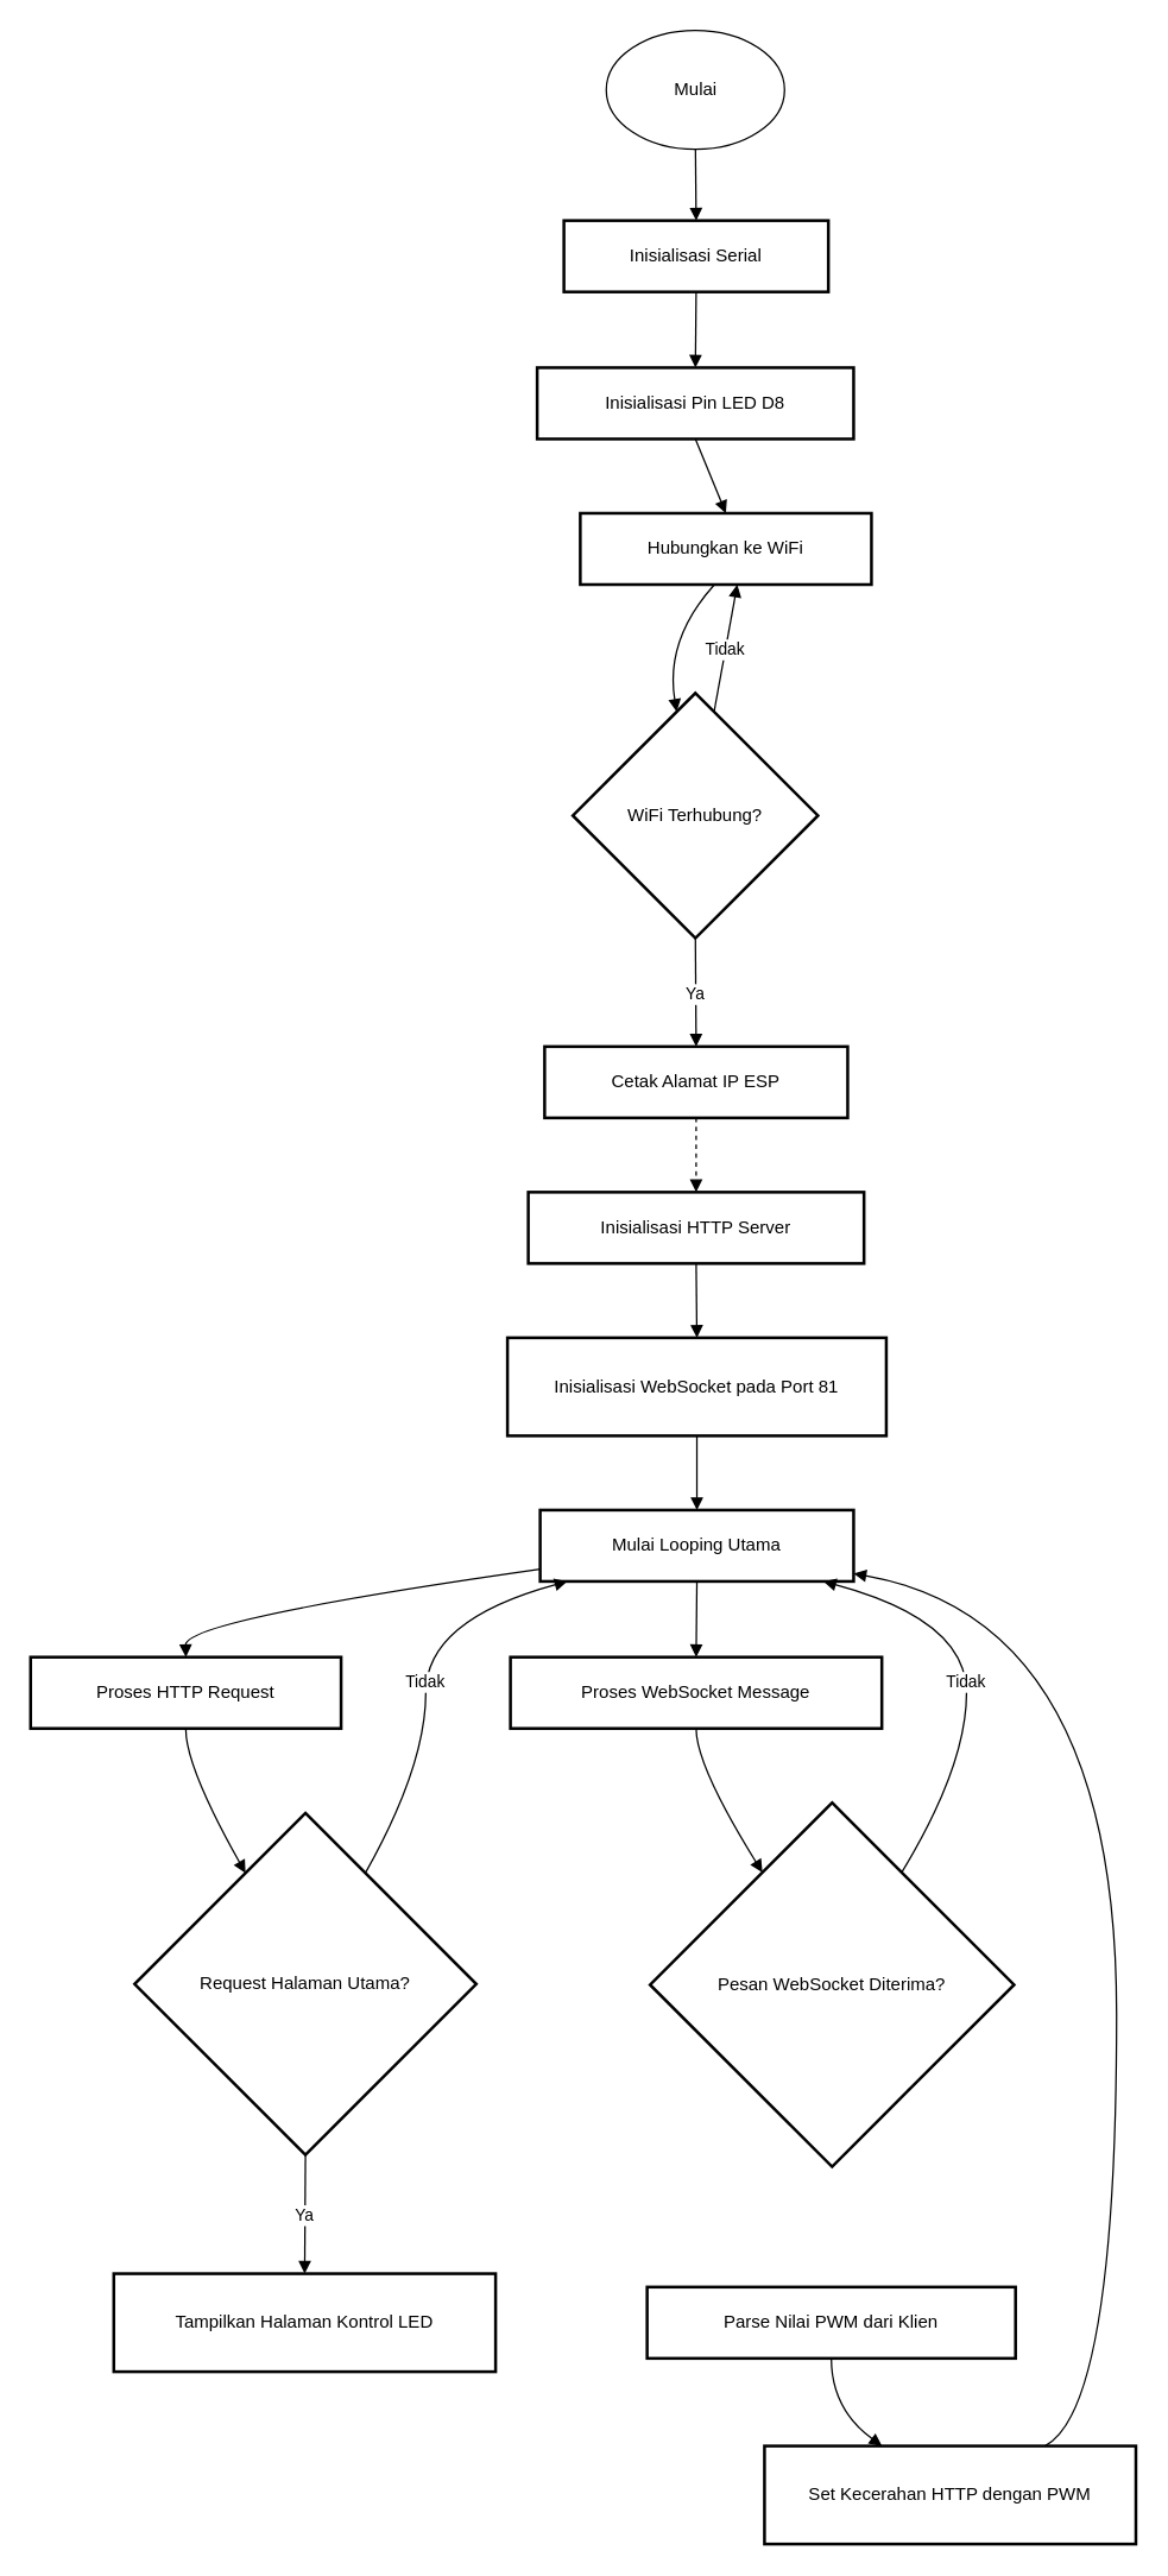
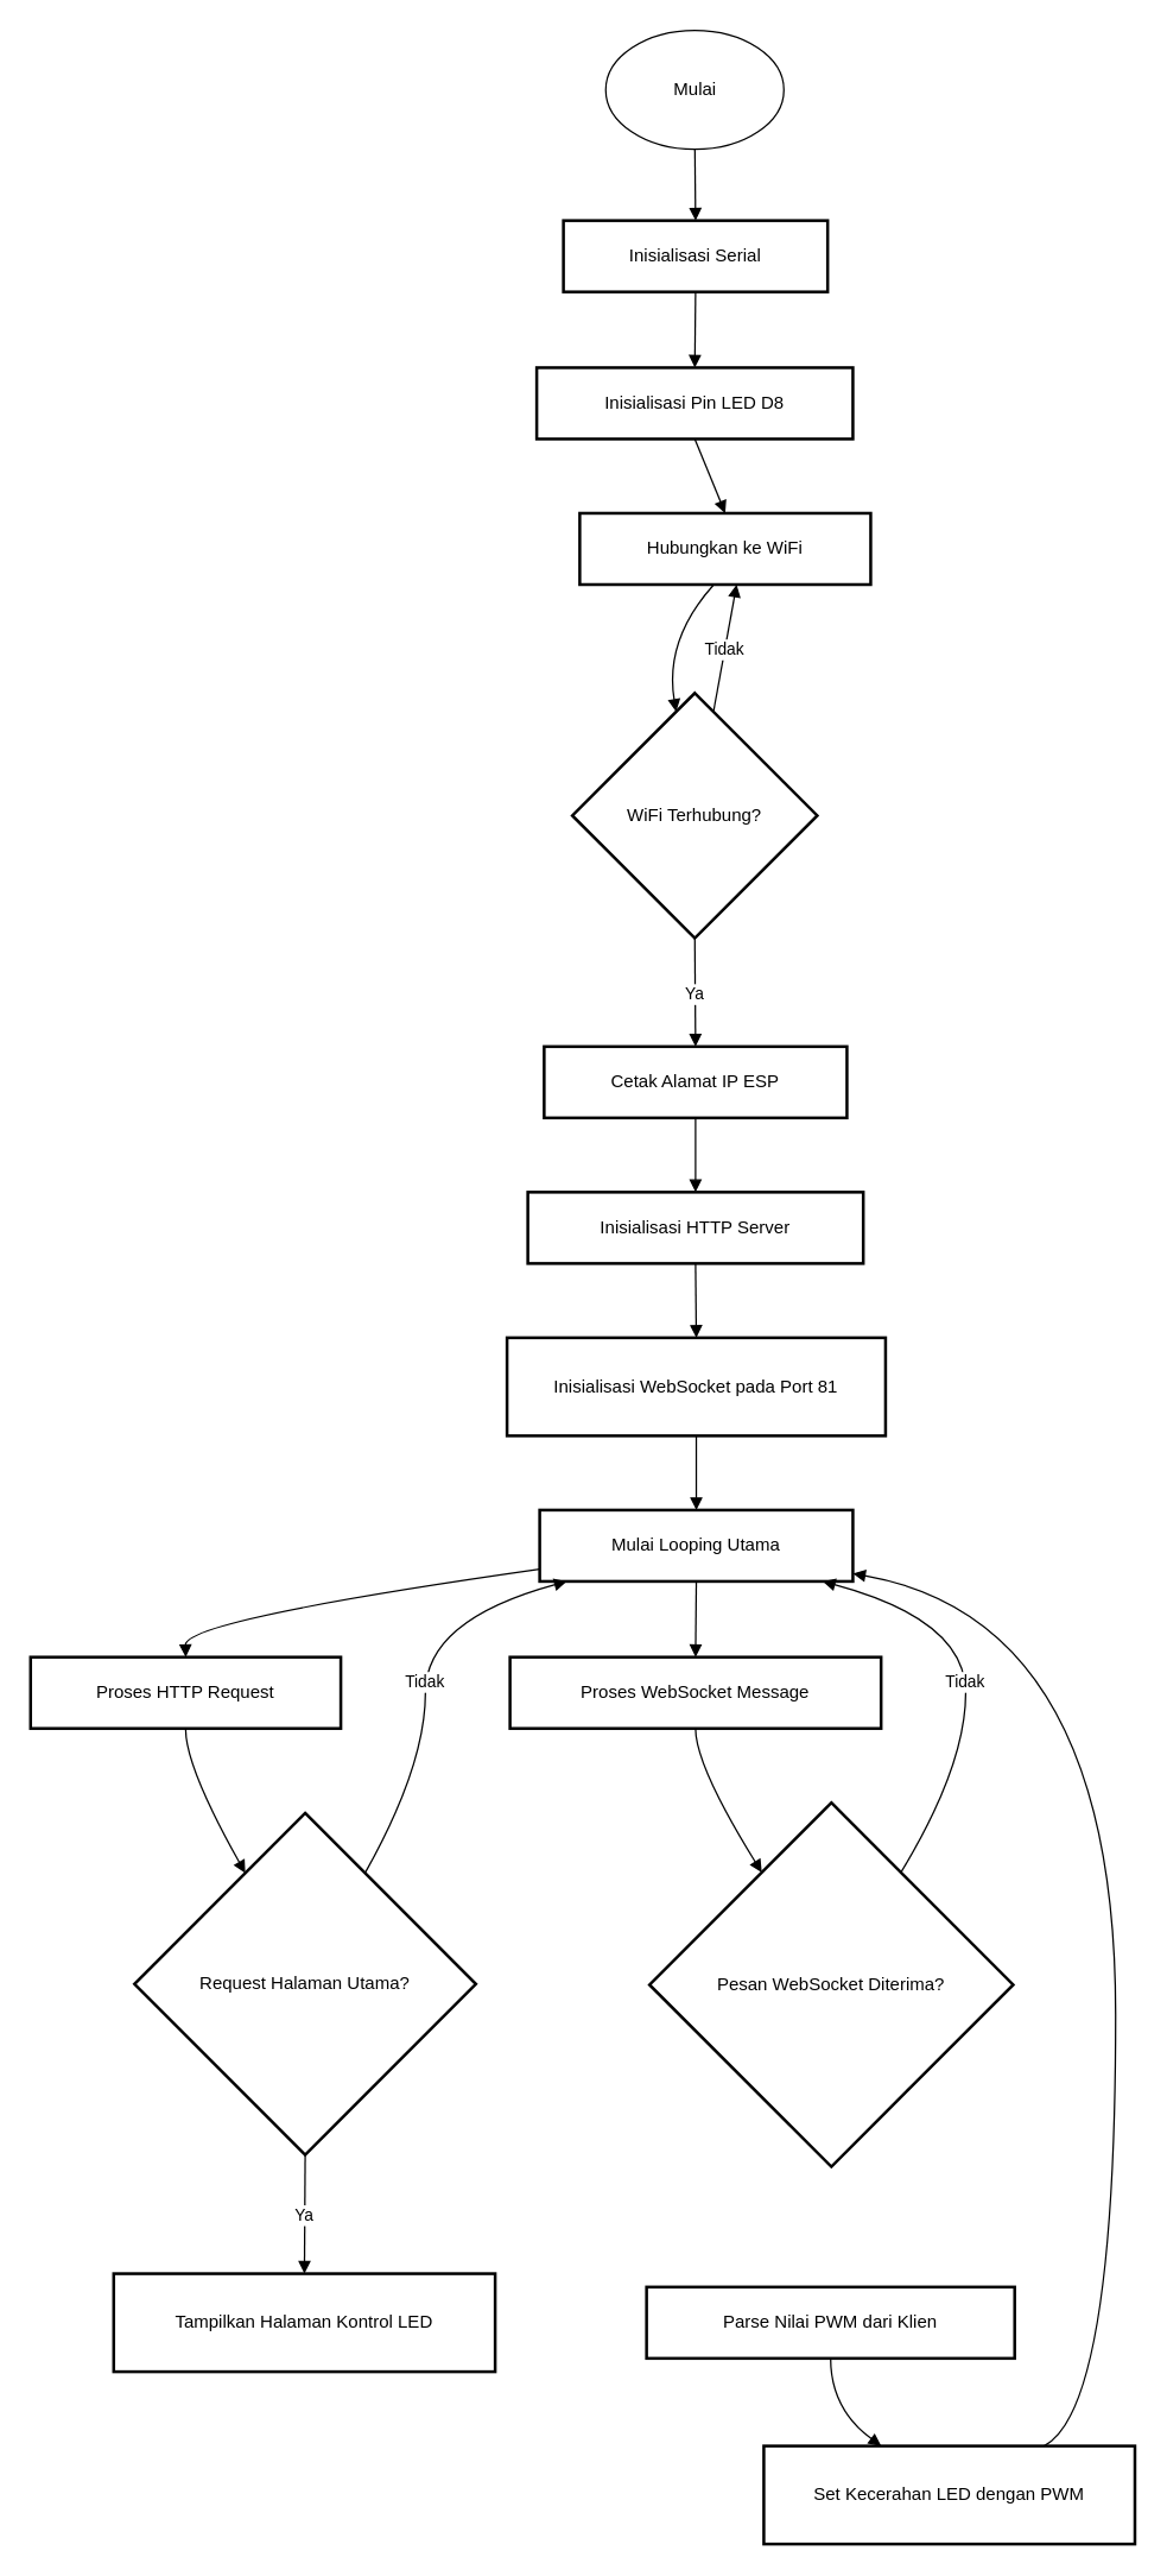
  <mxCell id="0" />
  <mxCell id="1" parent="0" />
  <mxCell id="2" value="Inisialisasi Serial" style="whiteSpace=wrap;strokeWidth=2;" vertex="1" parent="1"><mxGeometry x="379" y="148" width="178" height="48" as="geometry" /></mxCell>
  <mxCell id="3" value="Inisialisasi Pin LED D8" style="whiteSpace=wrap;strokeWidth=2;" vertex="1" parent="1"><mxGeometry x="361" y="247" width="213" height="48" as="geometry" /></mxCell>
  <mxCell id="4" value="Hubungkan ke WiFi" style="whiteSpace=wrap;strokeWidth=2;" vertex="1" parent="1"><mxGeometry x="390" y="345" width="196" height="48" as="geometry" /></mxCell>
  <mxCell id="5" value="WiFi Terhubung?" style="rhombus;strokeWidth=2;whiteSpace=wrap;" vertex="1" parent="1"><mxGeometry x="385" y="466" width="165" height="165" as="geometry" /></mxCell>
  <mxCell id="6" value="Cetak Alamat IP ESP" style="whiteSpace=wrap;strokeWidth=2;" vertex="1" parent="1"><mxGeometry x="366" y="704" width="204" height="48" as="geometry" /></mxCell>
  <mxCell id="7" value="Inisialisasi HTTP Server" style="whiteSpace=wrap;strokeWidth=2;" vertex="1" parent="1"><mxGeometry x="355" y="802" width="226" height="48" as="geometry" /></mxCell>
  <mxCell id="8" value="Inisialisasi WebSocket pada Port 81" style="whiteSpace=wrap;strokeWidth=2;" vertex="1" parent="1"><mxGeometry x="341" y="900" width="255" height="66" as="geometry" /></mxCell>
  <mxCell id="9" value="Mulai Looping Utama" style="whiteSpace=wrap;strokeWidth=2;" vertex="1" parent="1"><mxGeometry x="363" y="1016" width="211" height="48" as="geometry" /></mxCell>
  <mxCell id="10" value="Proses HTTP Request" style="whiteSpace=wrap;strokeWidth=2;" vertex="1" parent="1"><mxGeometry x="20" y="1115" width="209" height="48" as="geometry" /></mxCell>
  <mxCell id="11" value="Proses WebSocket Message" style="whiteSpace=wrap;strokeWidth=2;" vertex="1" parent="1"><mxGeometry x="343" y="1115" width="250" height="48" as="geometry" /></mxCell>
  <mxCell id="12" value="Request Halaman Utama?" style="rhombus;strokeWidth=2;whiteSpace=wrap;" vertex="1" parent="1"><mxGeometry x="90" y="1220" width="230" height="230" as="geometry" /></mxCell>
  <mxCell id="13" value="Tampilkan Halaman Kontrol LED" style="whiteSpace=wrap;strokeWidth=2;" vertex="1" parent="1"><mxGeometry x="76" y="1530" width="257" height="66" as="geometry" /></mxCell>
  <mxCell id="14" value="Pesan WebSocket Diterima?" style="rhombus;strokeWidth=2;whiteSpace=wrap;" vertex="1" parent="1"><mxGeometry x="437" y="1213" width="245" height="245" as="geometry" /></mxCell>
  <mxCell id="15" value="Parse Nilai PWM dari Klien" style="whiteSpace=wrap;strokeWidth=2;" vertex="1" parent="1"><mxGeometry x="435" y="1539" width="248" height="48" as="geometry" /></mxCell>
- <mxCell id="16" value="Set Kecerahan HTTP dengan PWM" style="whiteSpace=wrap;strokeWidth=2;" vertex="1" parent="1"><mxGeometry x="514" y="1646" width="250" height="66" as="geometry" /></mxCell>
+ <mxCell id="16" value="Set Kecerahan LED dengan PWM" style="whiteSpace=wrap;strokeWidth=2;" vertex="1" parent="1"><mxGeometry x="514" y="1646" width="250" height="66" as="geometry" /></mxCell>
  <mxCell id="17" value="" style="curved=1;startArrow=none;endArrow=block;exitX=0.49;exitY=1.01;entryX=0.5;entryY=0.01;rounded=0;" edge="1" parent="1" target="2"><mxGeometry relative="1" as="geometry"><Array as="points" /><mxPoint x="467.529" y="98" as="sourcePoint" /></mxGeometry></mxCell>
  <mxCell id="18" value="" style="curved=1;startArrow=none;endArrow=block;exitX=0.5;exitY=1.02;entryX=0.5;entryY=0;rounded=0;" edge="1" parent="1" source="2" target="3"><mxGeometry relative="1" as="geometry"><Array as="points" /></mxGeometry></mxCell>
  <mxCell id="19" value="" style="curved=1;startArrow=none;endArrow=block;exitX=0.5;exitY=1;entryX=0.5;entryY=0;rounded=0;" edge="1" parent="1" source="3" target="4"><mxGeometry relative="1" as="geometry"><Array as="points" /></mxGeometry></mxCell>
  <mxCell id="20" value="" style="curved=1;startArrow=none;endArrow=block;exitX=0.46;exitY=1.01;entryX=0.41;entryY=0;rounded=0;" edge="1" parent="1" source="4" target="5"><mxGeometry relative="1" as="geometry"><Array as="points"><mxPoint x="447" y="430" /></Array></mxGeometry></mxCell>
  <mxCell id="21" value="Tidak" style="curved=1;startArrow=none;endArrow=block;exitX=0.59;exitY=0;entryX=0.54;entryY=1.01;rounded=0;" edge="1" parent="1" source="5" target="4"><mxGeometry relative="1" as="geometry"><Array as="points"><mxPoint x="489" y="430" /></Array></mxGeometry></mxCell>
  <mxCell id="22" value="Ya" style="curved=1;startArrow=none;endArrow=block;exitX=0.5;exitY=1;entryX=0.5;entryY=-0.01;rounded=0;" edge="1" parent="1" source="5" target="6"><mxGeometry relative="1" as="geometry"><Array as="points" /></mxGeometry></mxCell>
- <mxCell id="23" value="" style="curved=1;startArrow=none;endArrow=block;exitX=0.5;exitY=1;entryX=0.5;entryY=0;rounded=0;dashed=1;" edge="1" parent="1" source="6" target="7"><mxGeometry relative="1" as="geometry"><Array as="points" /></mxGeometry></mxCell>
+ <mxCell id="23" value="" style="curved=1;startArrow=none;endArrow=block;exitX=0.5;exitY=1;entryX=0.5;entryY=0;rounded=0;" edge="1" parent="1" source="6" target="7"><mxGeometry relative="1" as="geometry"><Array as="points" /></mxGeometry></mxCell>
  <mxCell id="24" value="" style="curved=1;startArrow=none;endArrow=block;exitX=0.5;exitY=1.01;entryX=0.5;entryY=0.01;rounded=0;" edge="1" parent="1" source="7" target="8"><mxGeometry relative="1" as="geometry"><Array as="points" /></mxGeometry></mxCell>
  <mxCell id="25" value="" style="curved=1;startArrow=none;endArrow=block;exitX=0.5;exitY=1.01;entryX=0.5;entryY=0.01;rounded=0;" edge="1" parent="1" source="8" target="9"><mxGeometry relative="1" as="geometry"><Array as="points" /></mxGeometry></mxCell>
  <mxCell id="26" value="" style="curved=1;startArrow=none;endArrow=block;exitX=0;exitY=0.83;entryX=0.5;entryY=0;rounded=0;" edge="1" parent="1" source="9" target="10"><mxGeometry relative="1" as="geometry"><Array as="points"><mxPoint x="124" y="1090" /></Array></mxGeometry></mxCell>
  <mxCell id="27" value="" style="curved=1;startArrow=none;endArrow=block;exitX=0.5;exitY=1.02;entryX=0.5;entryY=0;rounded=0;" edge="1" parent="1" source="9" target="11"><mxGeometry relative="1" as="geometry"><Array as="points" /></mxGeometry></mxCell>
  <mxCell id="28" value="" style="curved=1;startArrow=none;endArrow=block;exitX=0.5;exitY=1;entryX=0.23;entryY=0;rounded=0;" edge="1" parent="1" source="10" target="12"><mxGeometry relative="1" as="geometry"><Array as="points"><mxPoint x="124" y="1188" /></Array></mxGeometry></mxCell>
  <mxCell id="29" value="Ya" style="curved=1;startArrow=none;endArrow=block;exitX=0.5;exitY=1;entryX=0.5;entryY=0.01;rounded=0;" edge="1" parent="1" source="12" target="13"><mxGeometry relative="1" as="geometry"><Array as="points" /></mxGeometry></mxCell>
  <mxCell id="30" value="Tidak" style="curved=1;startArrow=none;endArrow=block;exitX=0.77;exitY=0;entryX=0.07;entryY=1.02;rounded=0;" edge="1" parent="1" source="12" target="9"><mxGeometry relative="1" as="geometry"><Array as="points"><mxPoint x="286" y="1188" /><mxPoint x="286" y="1090" /></Array></mxGeometry></mxCell>
  <mxCell id="31" value="" style="curved=1;startArrow=none;endArrow=block;exitX=0.5;exitY=1;entryX=0.19;entryY=0;rounded=0;" edge="1" parent="1" source="11" target="14"><mxGeometry relative="1" as="geometry"><Array as="points"><mxPoint x="468" y="1188" /></Array></mxGeometry></mxCell>
  <mxCell id="32" value="" style="curved=1;startArrow=none;endArrow=block;exitX=0.5;exitY=1.01;entryX=0.32;entryY=0.01;rounded=0;" edge="1" parent="1" source="15" target="16"><mxGeometry relative="1" as="geometry"><Array as="points"><mxPoint x="559" y="1621" /></Array></mxGeometry></mxCell>
  <mxCell id="33" value="" style="curved=1;startArrow=none;endArrow=block;exitX=0.75;exitY=0.01;entryX=1;entryY=0.89;rounded=0;" edge="1" parent="1" source="16" target="9"><mxGeometry relative="1" as="geometry"><Array as="points"><mxPoint x="751" y="1621" /><mxPoint x="751" y="1090" /></Array></mxGeometry></mxCell>
  <mxCell id="34" value="Tidak" style="curved=1;startArrow=none;endArrow=block;exitX=0.81;exitY=0;entryX=0.92;entryY=1.02;rounded=0;" edge="1" parent="1" source="14" target="9"><mxGeometry relative="1" as="geometry"><Array as="points"><mxPoint x="650" y="1188" /><mxPoint x="650" y="1090" /></Array></mxGeometry></mxCell>
  <mxCell id="35" value="Mulai" style="ellipse;whiteSpace=wrap;html=1;" vertex="1" parent="1"><mxGeometry x="407.5" y="20" width="120" height="80" as="geometry" /></mxCell>
